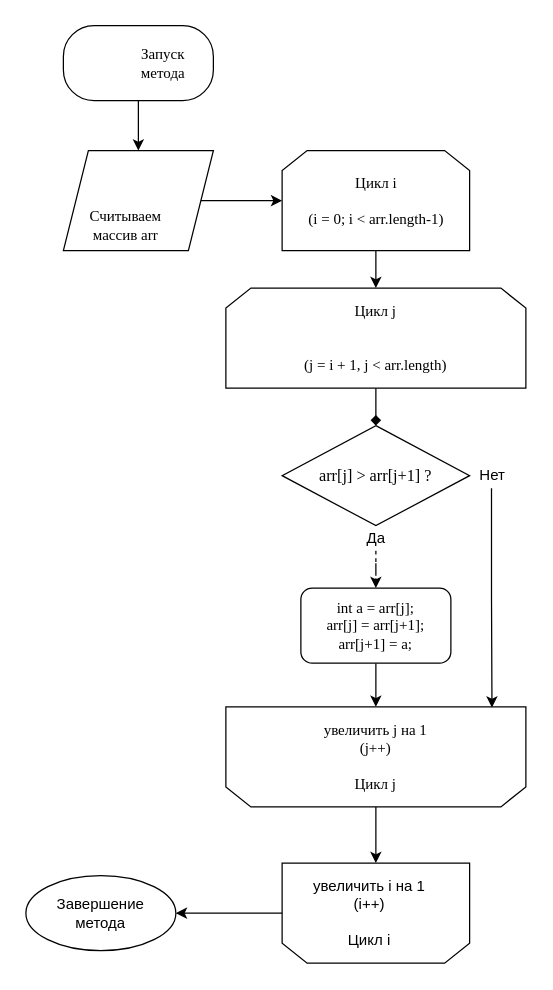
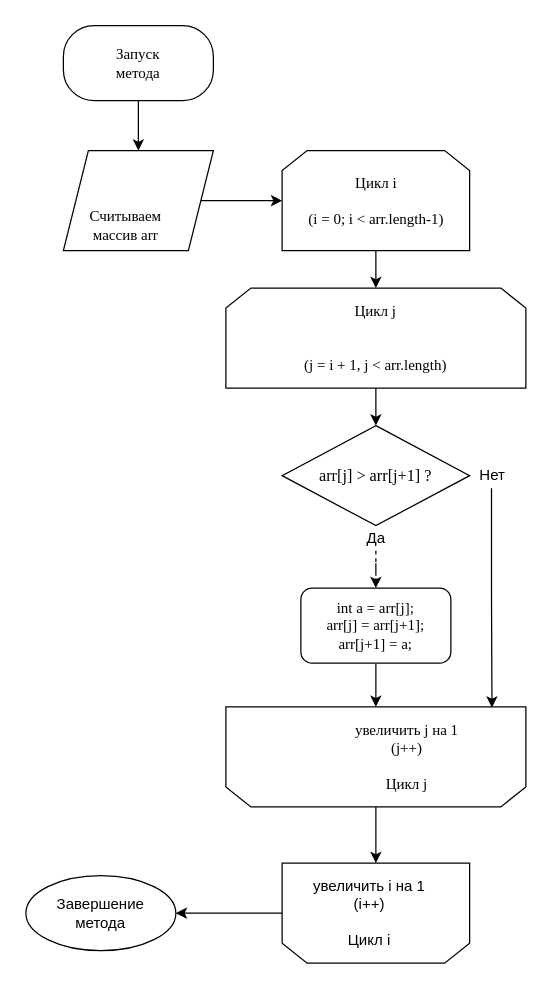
  <mxCell id="0" />
  <mxCell id="1" parent="0" />
  <mxCell id="2" value="" style="rounded=1;whiteSpace=wrap;html=1;arcSize=41;" parent="1" vertex="1"><mxGeometry x="50" y="20" width="120" height="60" as="geometry" /></mxCell>
  <mxCell id="3" value="" style="endArrow=classic;html=1;exitX=0.5;exitY=1;exitDx=0;exitDy=0;" parent="1" source="2" target="4" edge="1"><mxGeometry width="50" height="50" relative="1" as="geometry"><mxPoint x="85" y="160" as="sourcePoint" /><mxPoint x="110" y="130" as="targetPoint" /></mxGeometry></mxCell>
  <mxCell id="4" value="" style="shape=parallelogram;perimeter=parallelogramPerimeter;whiteSpace=wrap;html=1;fixedSize=1;" parent="1" vertex="1"><mxGeometry x="50" y="120" width="120" height="80" as="geometry" /></mxCell>
  <mxCell id="5" style="edgeStyle=orthogonalEdgeStyle;rounded=0;orthogonalLoop=1;jettySize=auto;html=1;entryX=0.5;entryY=0;entryDx=0;entryDy=0;" edge="1" parent="1" source="6" target="15"><mxGeometry relative="1" as="geometry" /></mxCell>
  <mxCell id="6" value="" style="shape=loopLimit;whiteSpace=wrap;html=1;" parent="1" vertex="1"><mxGeometry x="225" y="120" width="150" height="80" as="geometry" /></mxCell>
  <mxCell id="7" value="" style="endArrow=classic;html=1;exitX=1;exitY=0.5;exitDx=0;exitDy=0;entryX=0;entryY=0.5;entryDx=0;entryDy=0;" parent="1" source="4" target="6" edge="1"><mxGeometry width="50" height="50" relative="1" as="geometry"><mxPoint x="200" y="210" as="sourcePoint" /><mxPoint x="410" y="260" as="targetPoint" /></mxGeometry></mxCell>
- <mxCell id="8" value="Запуск метода" style="text;html=1;strokeColor=none;fillColor=none;align=center;verticalAlign=middle;whiteSpace=wrap;rounded=0;fontFamily=Verdana;" parent="1" vertex="1"><mxGeometry x="110" y="40" width="40" height="20" as="geometry" /></mxCell>
+ <mxCell id="8" value="Запуск метода" style="text;html=1;strokeColor=none;fillColor=none;align=center;verticalAlign=middle;whiteSpace=wrap;rounded=0;fontFamily=Verdana;" parent="1" vertex="1"><mxGeometry x="90" y="40" width="40" height="20" as="geometry" /></mxCell>
  <mxCell id="9" value="Считываем массив arr" style="text;html=1;strokeColor=none;fillColor=none;align=center;verticalAlign=middle;whiteSpace=wrap;rounded=0;fontFamily=Verdana;" parent="1" vertex="1"><mxGeometry x="80" y="170" width="40" height="20" as="geometry" /></mxCell>
  <mxCell id="10" value="Цикл i&lt;br&gt;&lt;br&gt;(i = 0; i &amp;lt; arr.length-1)" style="text;html=1;strokeColor=none;fillColor=none;align=center;verticalAlign=middle;whiteSpace=wrap;rounded=0;fontFamily=Verdana;" parent="1" vertex="1"><mxGeometry x="227.5" y="130" width="145" height="60" as="geometry" /></mxCell>
  <mxCell id="11" style="edgeStyle=orthogonalEdgeStyle;rounded=0;orthogonalLoop=1;jettySize=auto;html=1;exitX=1;exitY=0.5;exitDx=0;exitDy=0;entryX=1;entryY=0.5;entryDx=0;entryDy=0;fontFamily=Verdana;" parent="1" source="12" target="22" edge="1"><mxGeometry relative="1" as="geometry" /></mxCell>
  <mxCell id="12" value="" style="shape=loopLimit;whiteSpace=wrap;html=1;rotation=-180;" parent="1" vertex="1"><mxGeometry x="225" y="690" width="150" height="80" as="geometry" /></mxCell>
  <mxCell id="13" value="увеличить i на 1&lt;br&gt;(i++)&lt;br&gt;&lt;span&gt;&lt;br&gt;Цикл i&lt;/span&gt;" style="text;html=1;strokeColor=none;fillColor=none;align=center;verticalAlign=middle;whiteSpace=wrap;rounded=0;" parent="1" vertex="1"><mxGeometry x="230" y="710" width="130" height="40" as="geometry" /></mxCell>
- <mxCell id="14" style="edgeStyle=orthogonalEdgeStyle;rounded=0;orthogonalLoop=1;jettySize=auto;html=1;entryX=0.5;entryY=0;entryDx=0;entryDy=0;endArrow=diamond;" edge="1" parent="1" source="15" target="16"><mxGeometry relative="1" as="geometry" /></mxCell>
+ <mxCell id="14" style="edgeStyle=orthogonalEdgeStyle;rounded=0;orthogonalLoop=1;jettySize=auto;html=1;entryX=0.5;entryY=0;entryDx=0;entryDy=0;" edge="1" parent="1" source="15" target="16"><mxGeometry relative="1" as="geometry" /></mxCell>
  <mxCell id="15" value="Цикл j&lt;br&gt;&lt;br&gt;&lt;br&gt;(j = i + 1, j &amp;lt; arr.length)" style="shape=loopLimit;whiteSpace=wrap;html=1;fontFamily=Verdana;" parent="1" vertex="1"><mxGeometry x="180" y="230" width="240" height="80" as="geometry" /></mxCell>
  <mxCell id="16" value="&lt;font style=&quot;font-size: 13px&quot;&gt;arr[j] &amp;gt; arr[j+1] ?&lt;/font&gt;" style="rhombus;whiteSpace=wrap;html=1;fontFamily=Verdana;" parent="1" vertex="1"><mxGeometry x="225" y="340" width="150" height="80" as="geometry" /></mxCell>
  <mxCell id="17" style="edgeStyle=orthogonalEdgeStyle;rounded=0;orthogonalLoop=1;jettySize=auto;html=1;exitX=0.5;exitY=1;exitDx=0;exitDy=0;entryX=0.5;entryY=1;entryDx=0;entryDy=0;fontFamily=Verdana;" parent="1" source="18" target="20" edge="1"><mxGeometry relative="1" as="geometry" /></mxCell>
  <mxCell id="18" value="int a = arr[j];&lt;br&gt;arr[j] = arr[j+1];&lt;br&gt;arr[j+1] = a;" style="whiteSpace=wrap;html=1;fontFamily=Verdana;rounded=1;" parent="1" vertex="1"><mxGeometry x="240" y="470" width="120" height="60" as="geometry" /></mxCell>
  <mxCell id="19" style="edgeStyle=orthogonalEdgeStyle;rounded=0;orthogonalLoop=1;jettySize=auto;html=1;entryX=0.5;entryY=1;entryDx=0;entryDy=0;" edge="1" parent="1" source="20" target="12"><mxGeometry relative="1" as="geometry" /></mxCell>
  <mxCell id="20" value="" style="shape=loopLimit;whiteSpace=wrap;html=1;rotation=-180;" parent="1" vertex="1"><mxGeometry x="180" y="565" width="240" height="80" as="geometry" /></mxCell>
- <mxCell id="21" value="увеличить j на 1&lt;br&gt;(j++)&lt;br&gt;&lt;br&gt;Цикл j" style="text;html=1;strokeColor=none;fillColor=none;align=center;verticalAlign=middle;whiteSpace=wrap;rounded=0;fontFamily=Verdana;" parent="1" vertex="1"><mxGeometry x="235" y="580" width="130" height="50" as="geometry" /></mxCell>
+ <mxCell id="21" value="увеличить j на 1&lt;br&gt;(j++)&lt;br&gt;&lt;br&gt;Цикл j" style="text;html=1;strokeColor=none;fillColor=none;align=center;verticalAlign=middle;whiteSpace=wrap;rounded=0;fontFamily=Verdana;" parent="1" vertex="1"><mxGeometry x="260" y="580" width="130" height="50" as="geometry" /></mxCell>
  <mxCell id="22" value="Завершение&lt;br&gt;метода" style="ellipse;whiteSpace=wrap;html=1;arcSize=41;" parent="1" vertex="1"><mxGeometry x="20" y="700" width="120" height="60" as="geometry" /></mxCell>
  <mxCell id="23" style="edgeStyle=orthogonalEdgeStyle;rounded=0;orthogonalLoop=1;jettySize=auto;html=1;entryX=0.113;entryY=0.993;entryDx=0;entryDy=0;entryPerimeter=0;" edge="1" parent="1" source="24" target="20"><mxGeometry relative="1" as="geometry"><mxPoint x="393" y="550" as="targetPoint" /></mxGeometry></mxCell>
  <mxCell id="24" value="Нет" style="text;html=1;align=center;verticalAlign=middle;resizable=0;points=[];autosize=1;" vertex="1" parent="1"><mxGeometry x="372.5" y="370" width="40" height="20" as="geometry" /></mxCell>
  <mxCell id="25" style="edgeStyle=orthogonalEdgeStyle;rounded=0;orthogonalLoop=1;jettySize=auto;html=1;entryX=0.5;entryY=0;entryDx=0;entryDy=0;dashed=1;" edge="1" parent="1" source="26" target="18"><mxGeometry relative="1" as="geometry" /></mxCell>
  <mxCell id="26" value="Да" style="text;html=1;align=center;verticalAlign=middle;resizable=0;points=[];autosize=1;" vertex="1" parent="1"><mxGeometry x="285" y="420" width="30" height="20" as="geometry" /></mxCell>
